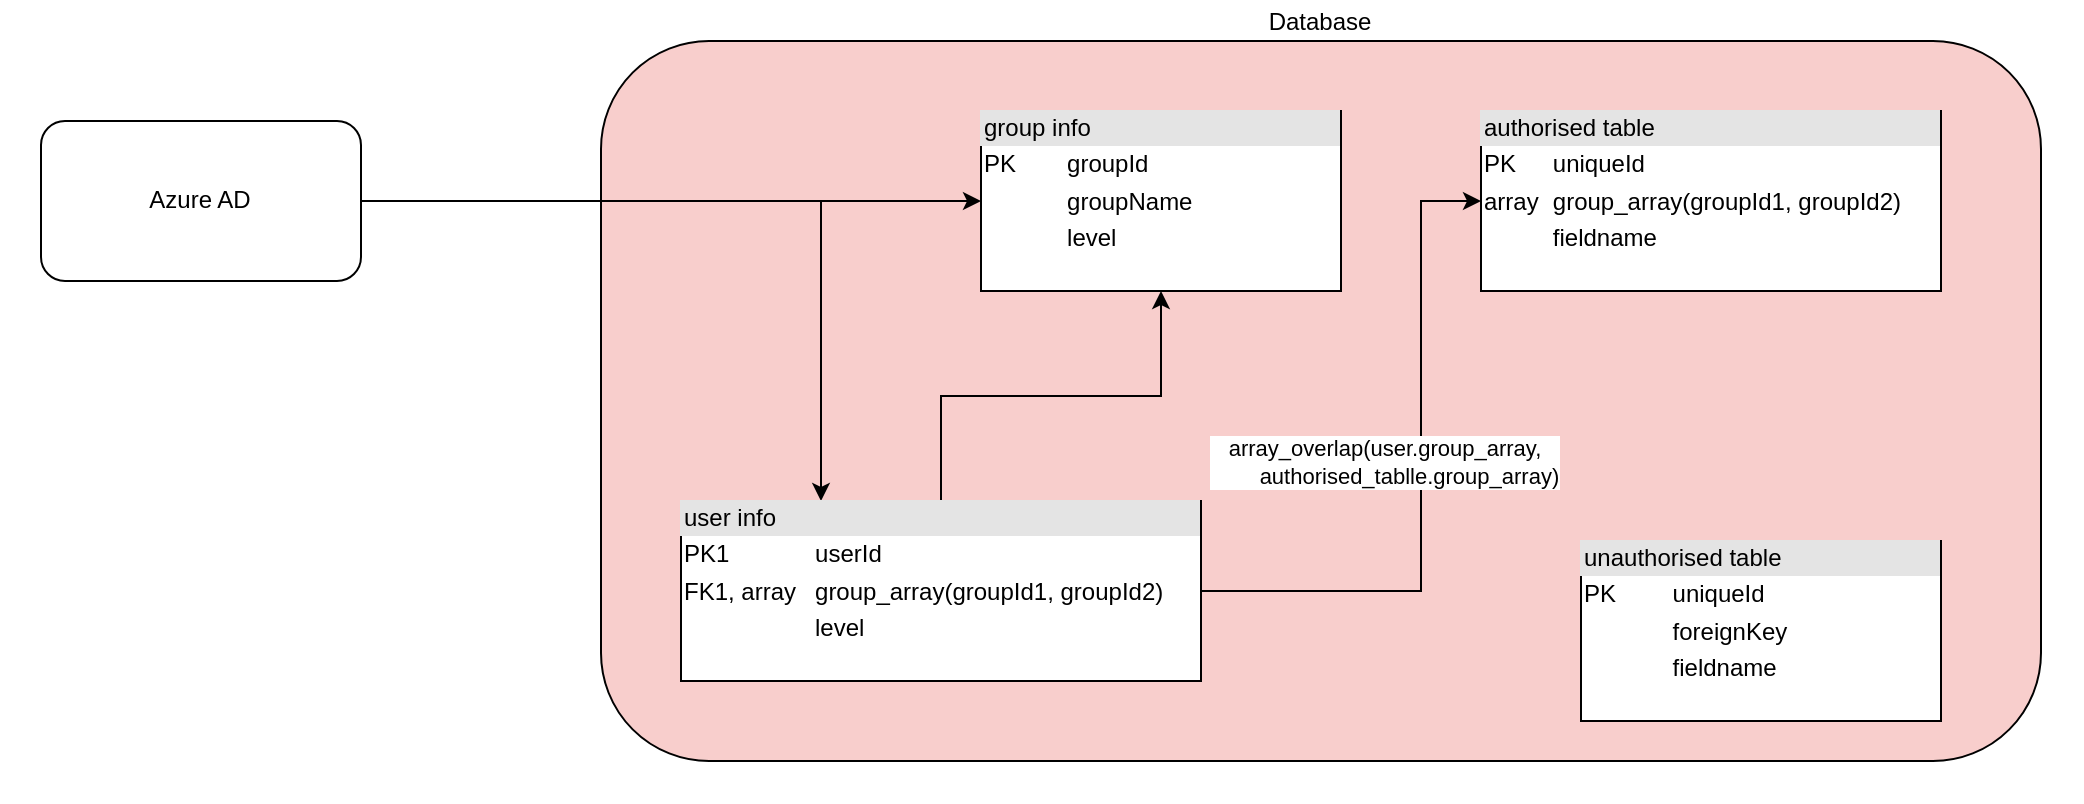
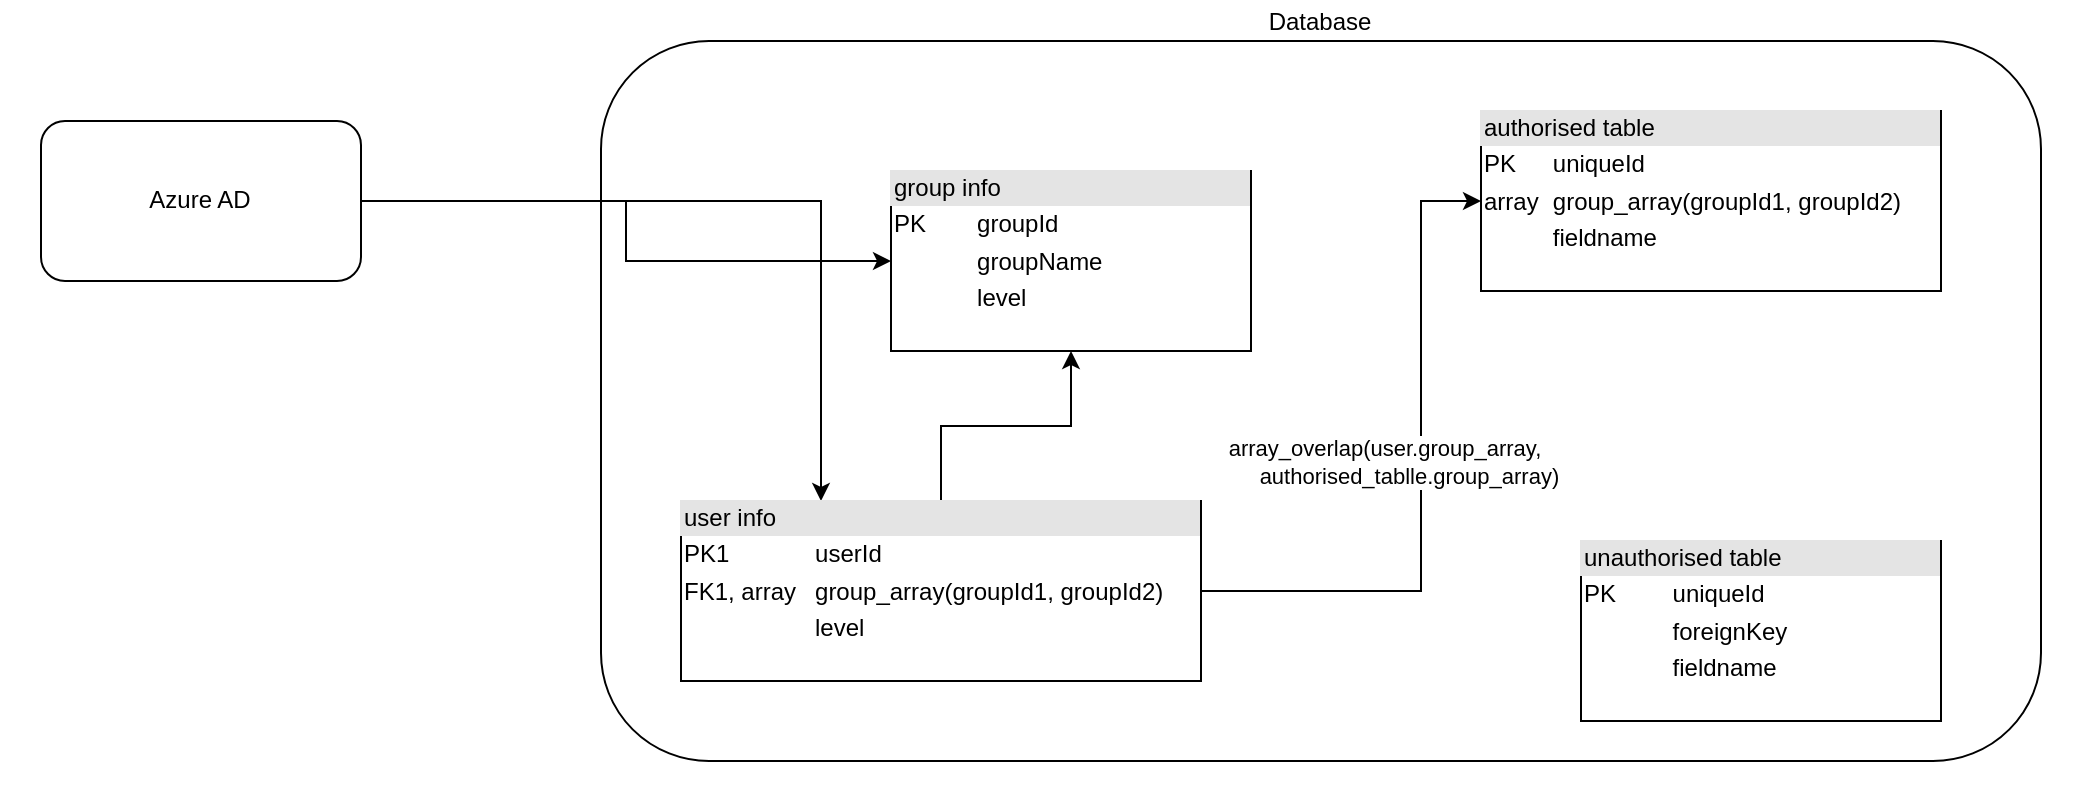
  <mxCell id="0" />
  <mxCell id="1" parent="0" />
- <mxCell id="2" value="Database" style="rounded=1;whiteSpace=wrap;html=1;labelPosition=center;verticalLabelPosition=top;align=center;verticalAlign=bottom;fillColor=#f8cecc;" vertex="1" parent="1"><mxGeometry x="300" y="20" width="720" height="360" as="geometry" /></mxCell>
+ <mxCell id="2" value="Database" style="rounded=1;whiteSpace=wrap;html=1;labelPosition=center;verticalLabelPosition=top;align=center;verticalAlign=bottom;" vertex="1" parent="1"><mxGeometry x="300" y="20" width="720" height="360" as="geometry" /></mxCell>
  <mxCell id="3" style="edgeStyle=orthogonalEdgeStyle;rounded=0;orthogonalLoop=1;jettySize=auto;html=1;" edge="1" parent="1" source="5" target="9"><mxGeometry relative="1" as="geometry"><Array as="points"><mxPoint x="410" y="100" /></Array></mxGeometry></mxCell>
  <mxCell id="4" style="edgeStyle=orthogonalEdgeStyle;rounded=0;orthogonalLoop=1;jettySize=auto;html=1;" edge="1" parent="1" source="5" target="12"><mxGeometry relative="1" as="geometry" /></mxCell>
  <mxCell id="5" value="Azure AD" style="rounded=1;whiteSpace=wrap;html=1;" vertex="1" parent="1"><mxGeometry x="20" y="60" width="160" height="80" as="geometry" /></mxCell>
  <mxCell id="6" style="edgeStyle=orthogonalEdgeStyle;rounded=0;orthogonalLoop=1;jettySize=auto;html=1;entryX=0.5;entryY=1;entryDx=0;entryDy=0;" edge="1" parent="1" source="9" target="12"><mxGeometry relative="1" as="geometry" /></mxCell>
  <mxCell id="7" style="edgeStyle=orthogonalEdgeStyle;rounded=0;orthogonalLoop=1;jettySize=auto;html=1;entryX=0;entryY=0.5;entryDx=0;entryDy=0;" edge="1" parent="1" source="9" target="10"><mxGeometry relative="1" as="geometry"><Array as="points"><mxPoint x="710" y="295" /><mxPoint x="710" y="100" /></Array></mxGeometry></mxCell>
  <mxCell id="8" value="array_overlap(user.group_array, &lt;br&gt;&lt;span style=&quot;white-space: pre;&quot;&gt;&#09;&lt;/span&gt;authorised_tablle.group_array)" style="edgeLabel;html=1;align=center;verticalAlign=middle;resizable=0;points=[];" vertex="1" connectable="0" parent="7"><mxGeometry x="-0.459" y="2" relative="1" as="geometry"><mxPoint y="-63" as="offset" /></mxGeometry></mxCell>
  <mxCell id="9" value="&lt;div style=&quot;box-sizing:border-box;width:100%;background:#e4e4e4;padding:2px;&quot;&gt;user info&lt;/div&gt;&lt;table style=&quot;width:100%;font-size:1em;&quot; cellpadding=&quot;2&quot; cellspacing=&quot;0&quot;&gt;&lt;tbody&gt;&lt;tr&gt;&lt;td&gt;PK1&lt;/td&gt;&lt;td&gt;userId&lt;/td&gt;&lt;/tr&gt;&lt;tr&gt;&lt;td&gt;FK1, array&lt;/td&gt;&lt;td&gt;group_array(groupId1, groupId2)&lt;/td&gt;&lt;/tr&gt;&lt;tr&gt;&lt;td&gt;&lt;/td&gt;&lt;td&gt;level&lt;br&gt;&lt;/td&gt;&lt;/tr&gt;&lt;/tbody&gt;&lt;/table&gt;" style="verticalAlign=top;align=left;overflow=fill;html=1;whiteSpace=wrap;" vertex="1" parent="1"><mxGeometry x="340" y="250" width="260" height="90" as="geometry" /></mxCell>
  <mxCell id="10" value="&lt;div style=&quot;box-sizing:border-box;width:100%;background:#e4e4e4;padding:2px;&quot;&gt;authorised table&lt;/div&gt;&lt;table style=&quot;width:100%;font-size:1em;&quot; cellpadding=&quot;2&quot; cellspacing=&quot;0&quot;&gt;&lt;tbody&gt;&lt;tr&gt;&lt;td&gt;PK&lt;/td&gt;&lt;td&gt;uniqueId&lt;/td&gt;&lt;/tr&gt;&lt;tr&gt;&lt;td&gt;array&lt;/td&gt;&lt;td&gt;group_array(groupId1, groupId2)&lt;/td&gt;&lt;/tr&gt;&lt;tr&gt;&lt;td&gt;&lt;/td&gt;&lt;td&gt;fieldname&lt;/td&gt;&lt;/tr&gt;&lt;/tbody&gt;&lt;/table&gt;" style="verticalAlign=top;align=left;overflow=fill;html=1;whiteSpace=wrap;" vertex="1" parent="1"><mxGeometry x="740" y="55" width="230" height="90" as="geometry" /></mxCell>
  <mxCell id="11" value="&lt;div style=&quot;box-sizing:border-box;width:100%;background:#e4e4e4;padding:2px;&quot;&gt;unauthorised table&lt;/div&gt;&lt;table style=&quot;width:100%;font-size:1em;&quot; cellpadding=&quot;2&quot; cellspacing=&quot;0&quot;&gt;&lt;tbody&gt;&lt;tr&gt;&lt;td&gt;PK&lt;/td&gt;&lt;td&gt;uniqueId&lt;/td&gt;&lt;/tr&gt;&lt;tr&gt;&lt;td&gt;&lt;br&gt;&lt;/td&gt;&lt;td&gt;foreignKey&lt;/td&gt;&lt;/tr&gt;&lt;tr&gt;&lt;td&gt;&lt;/td&gt;&lt;td&gt;fieldname&lt;/td&gt;&lt;/tr&gt;&lt;/tbody&gt;&lt;/table&gt;" style="verticalAlign=top;align=left;overflow=fill;html=1;whiteSpace=wrap;" vertex="1" parent="1"><mxGeometry x="790" y="270" width="180" height="90" as="geometry" /></mxCell>
- <mxCell id="12" value="&lt;div style=&quot;box-sizing:border-box;width:100%;background:#e4e4e4;padding:2px;&quot;&gt;group info&lt;/div&gt;&lt;table style=&quot;width:100%;font-size:1em;&quot; cellpadding=&quot;2&quot; cellspacing=&quot;0&quot;&gt;&lt;tbody&gt;&lt;tr&gt;&lt;td&gt;PK&lt;/td&gt;&lt;td&gt;groupId&lt;/td&gt;&lt;/tr&gt;&lt;tr&gt;&lt;td&gt;&lt;br&gt;&lt;/td&gt;&lt;td&gt;groupName&lt;/td&gt;&lt;/tr&gt;&lt;tr&gt;&lt;td&gt;&lt;/td&gt;&lt;td&gt;level&lt;/td&gt;&lt;/tr&gt;&lt;/tbody&gt;&lt;/table&gt;" style="verticalAlign=top;align=left;overflow=fill;html=1;whiteSpace=wrap;" vertex="1" parent="1"><mxGeometry x="490" y="55" width="180" height="90" as="geometry" /></mxCell>
+ <mxCell id="12" value="&lt;div style=&quot;box-sizing:border-box;width:100%;background:#e4e4e4;padding:2px;&quot;&gt;group info&lt;/div&gt;&lt;table style=&quot;width:100%;font-size:1em;&quot; cellpadding=&quot;2&quot; cellspacing=&quot;0&quot;&gt;&lt;tbody&gt;&lt;tr&gt;&lt;td&gt;PK&lt;/td&gt;&lt;td&gt;groupId&lt;/td&gt;&lt;/tr&gt;&lt;tr&gt;&lt;td&gt;&lt;br&gt;&lt;/td&gt;&lt;td&gt;groupName&lt;/td&gt;&lt;/tr&gt;&lt;tr&gt;&lt;td&gt;&lt;/td&gt;&lt;td&gt;level&lt;/td&gt;&lt;/tr&gt;&lt;/tbody&gt;&lt;/table&gt;" style="verticalAlign=top;align=left;overflow=fill;html=1;whiteSpace=wrap;" vertex="1" parent="1"><mxGeometry x="445" y="85" width="180" height="90" as="geometry" /></mxCell>
